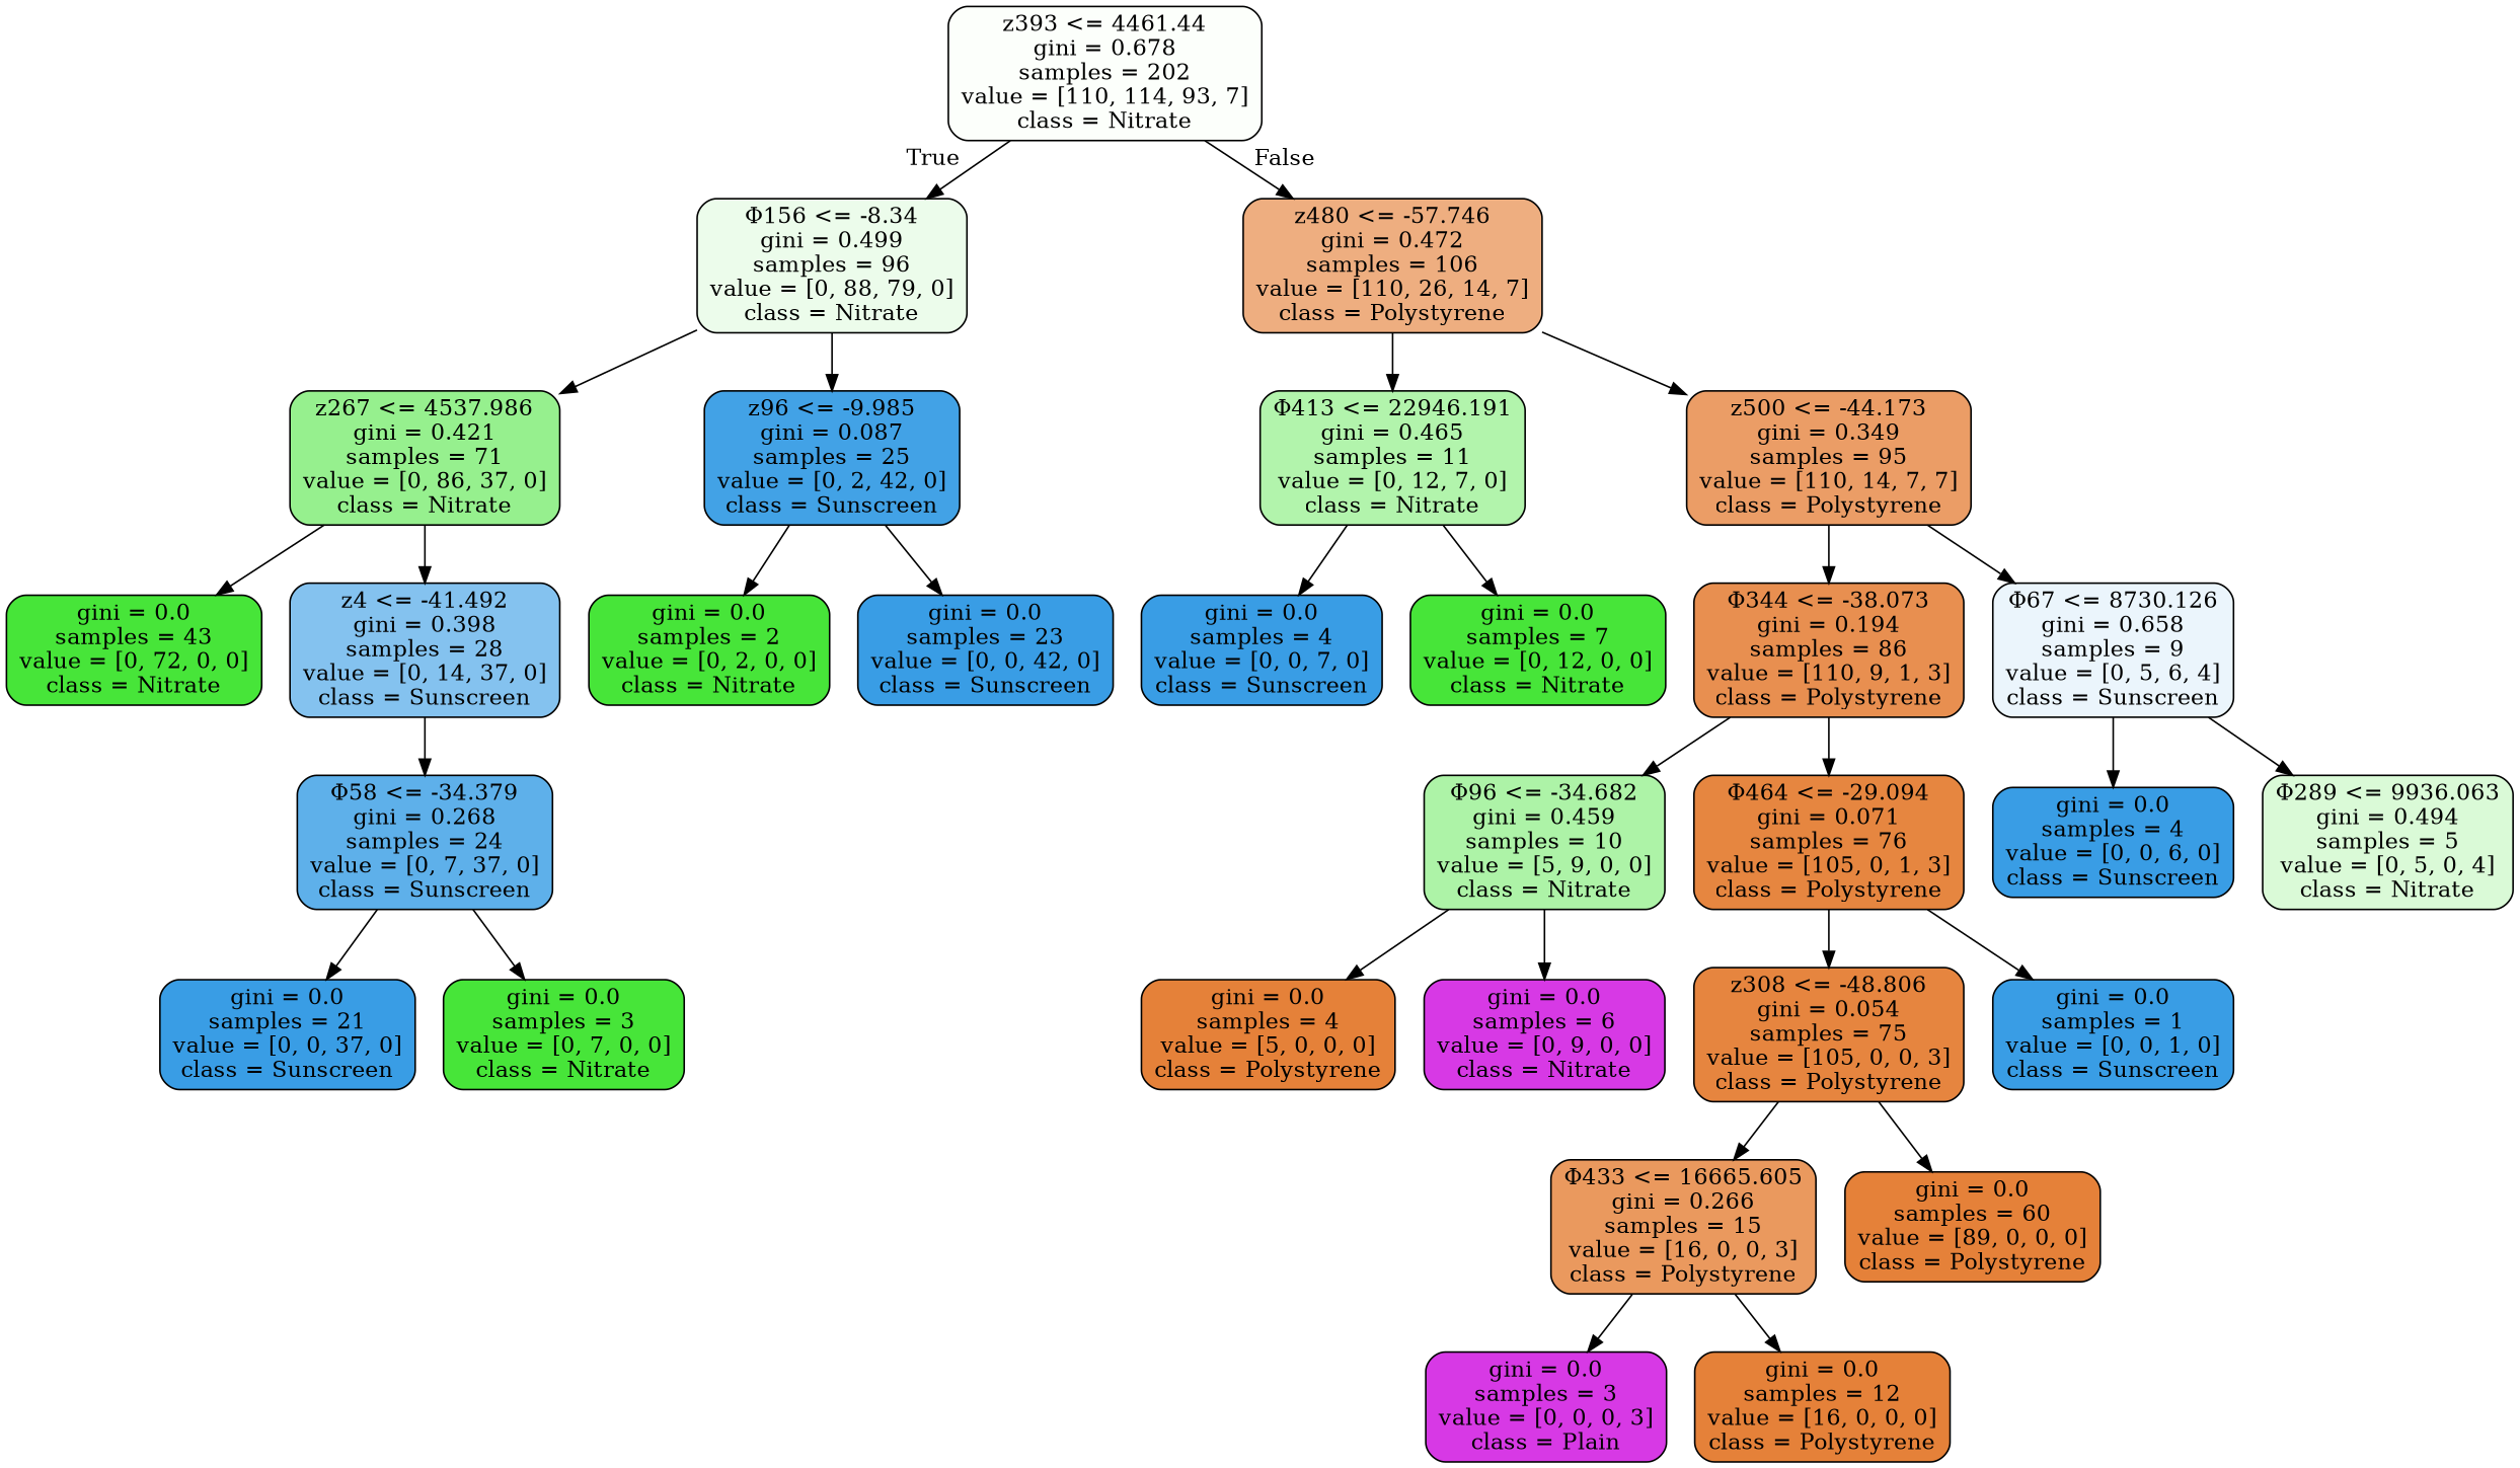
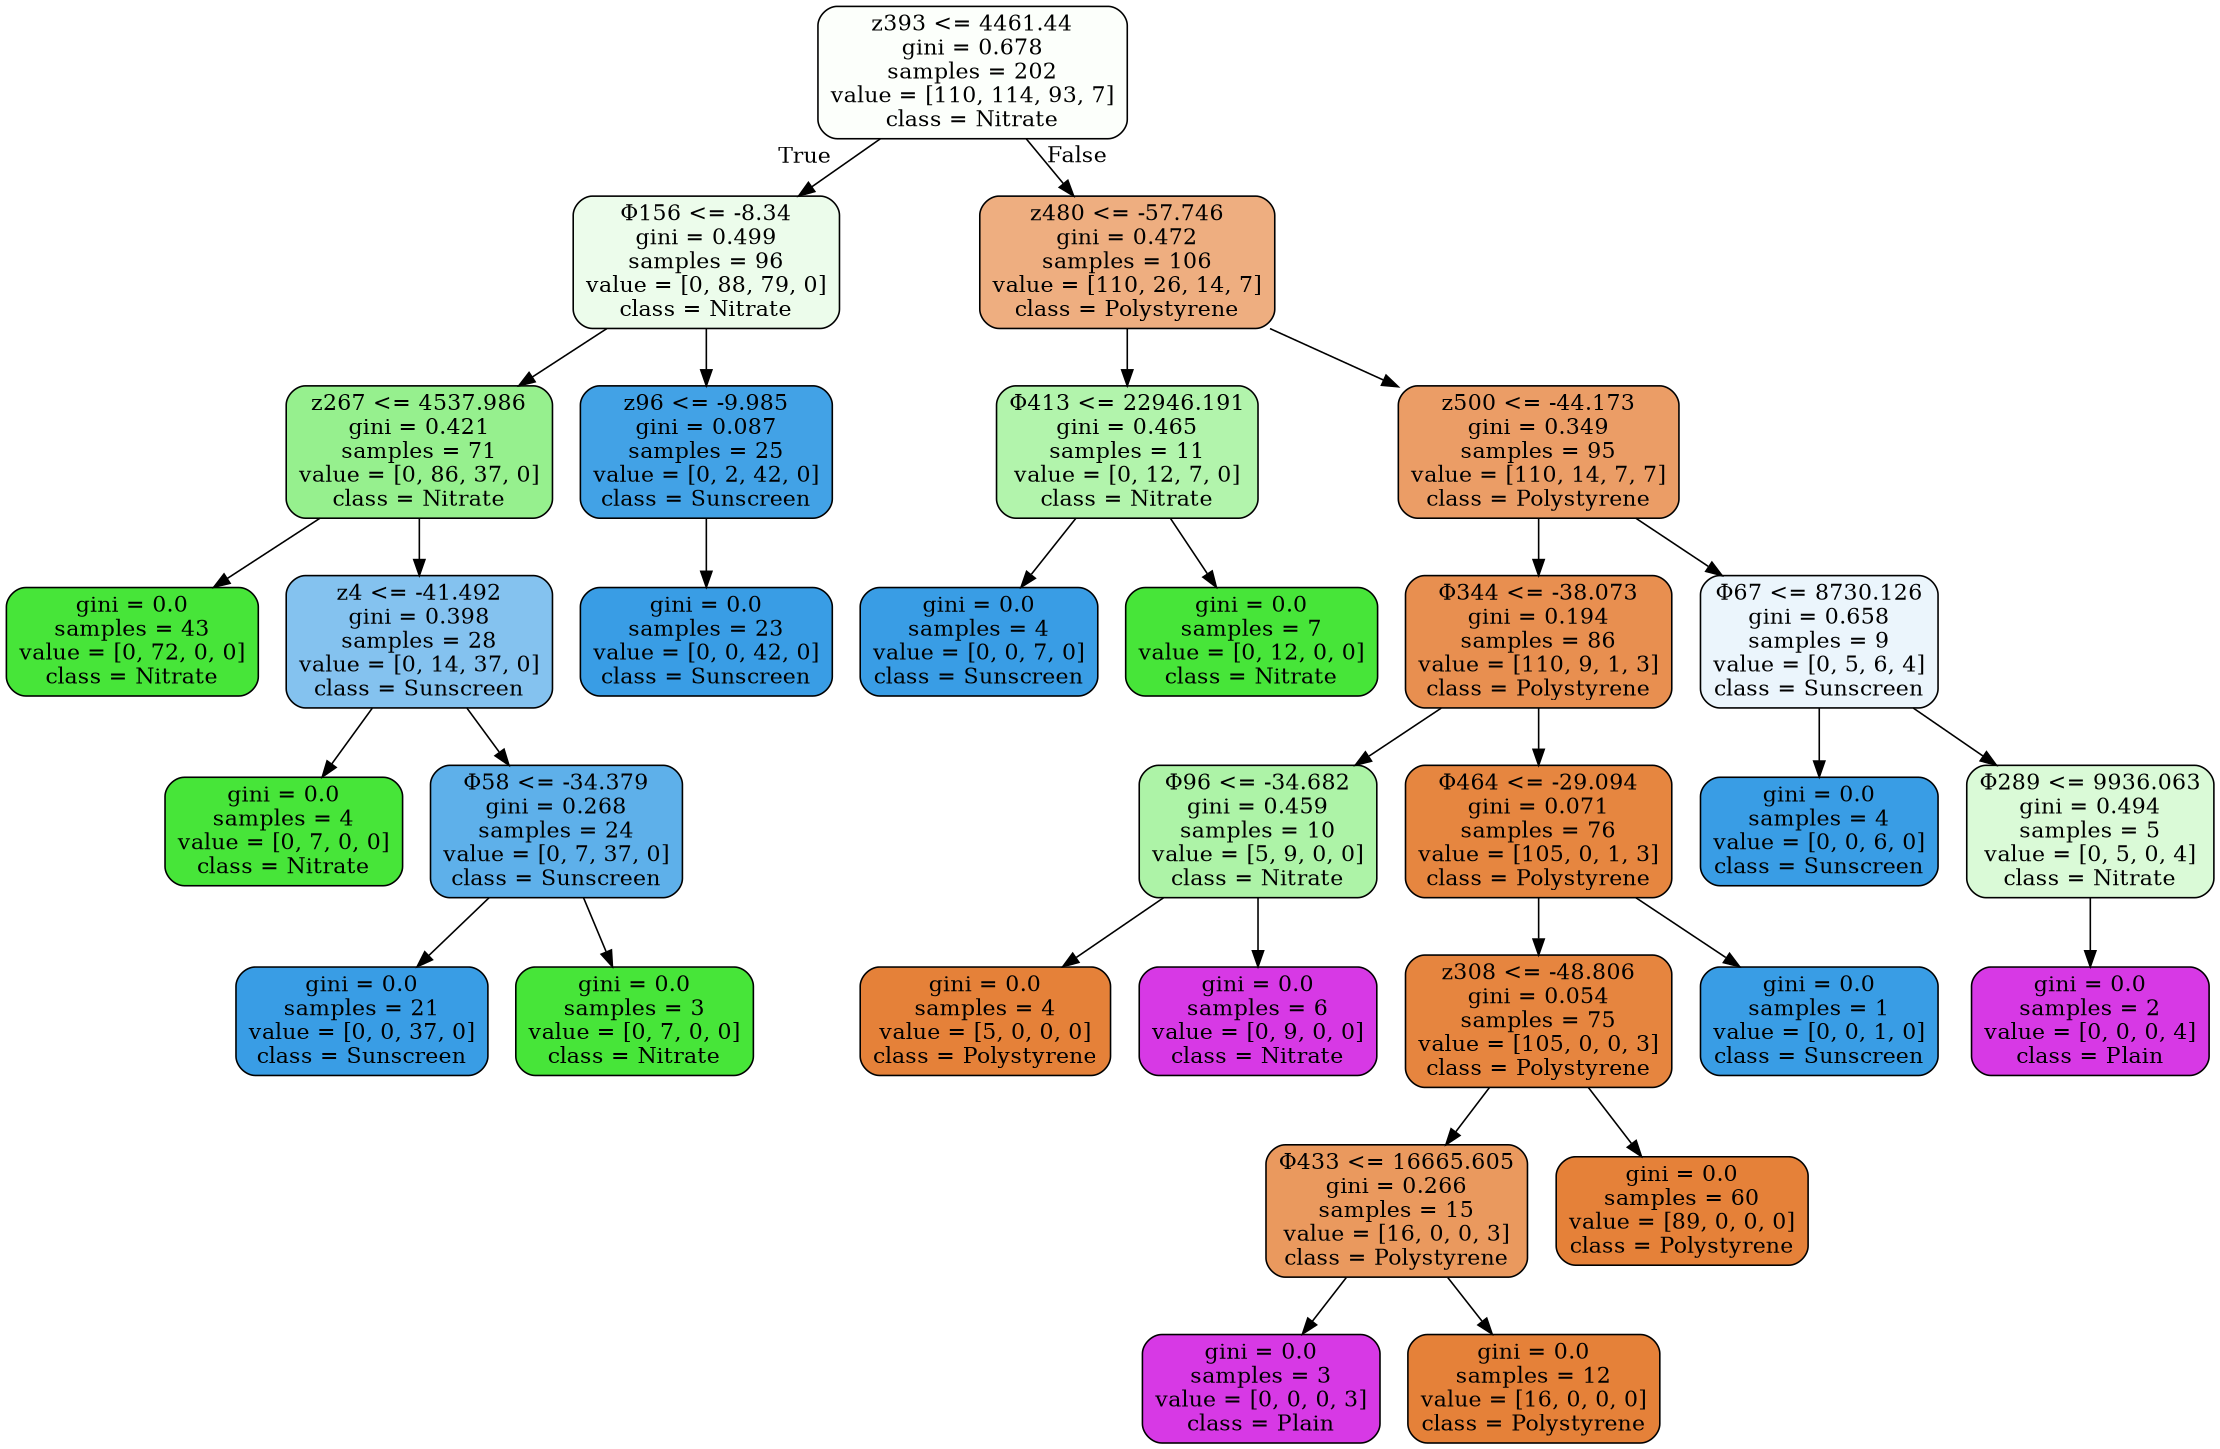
  digraph {
    fontname="DejaVu Serif"
    node [color=black fillcolor="#47e539" fontname="DejaVu Serif" shape=box style="filled, rounded"]
    edge [fontname="DejaVu Serif"]
    n1 [fillcolor="#fcfffb" label="z393 <= 4461.44\ngini = 0.678\nsamples = 202\nvalue = [110, 114, 93, 7]\nclass = Nitrate"]
    n2 [fillcolor="#ecfceb" label="Φ156 <= -8.34\ngini = 0.499\nsamples = 96\nvalue = [0, 88, 79, 0]\nclass = Nitrate"]
    n3 [fillcolor="#eeae80" label="z480 <= -57.746\ngini = 0.472\nsamples = 106\nvalue = [110, 26, 14, 7]\nclass = Polystyrene"]
    n4 [fillcolor="#96f08e" label="z267 <= 4537.986\ngini = 0.421\nsamples = 71\nvalue = [0, 86, 37, 0]\nclass = Nitrate"]
    n5 [fillcolor="#42a2e6" label="z96 <= -9.985\ngini = 0.087\nsamples = 25\nvalue = [0, 2, 42, 0]\nclass = Sunscreen"]
    n6 [fillcolor="#b2f4ac" label="Φ413 <= 22946.191\ngini = 0.465\nsamples = 11\nvalue = [0, 12, 7, 0]\nclass = Nitrate"]
    n7 [fillcolor="#eb9d66" label="z500 <= -44.173\ngini = 0.349\nsamples = 95\nvalue = [110, 14, 7, 7]\nclass = Polystyrene"]
    n8 [label="gini = 0.0\nsamples = 43\nvalue = [0, 72, 0, 0]\nclass = Nitrate"]
    n9 [fillcolor="#84c2ef" label="z4 <= -41.492\ngini = 0.398\nsamples = 28\nvalue = [0, 14, 37, 0]\nclass = Sunscreen"]
-   n10 [label="gini = 0.0\nsamples = 2\nvalue = [0, 2, 0, 0]\nclass = Nitrate"]
    n11 [fillcolor="#399de5" label="gini = 0.0\nsamples = 23\nvalue = [0, 0, 42, 0]\nclass = Sunscreen"]
+   n12 [label="gini = 0.0\nsamples = 4\nvalue = [0, 7, 0, 0]\nclass = Nitrate"]
    n13 [fillcolor="#5eb0ea" label="Φ58 <= -34.379\ngini = 0.268\nsamples = 24\nvalue = [0, 7, 37, 0]\nclass = Sunscreen"]
    n14 [fillcolor="#399de5" label="gini = 0.0\nsamples = 21\nvalue = [0, 0, 37, 0]\nclass = Sunscreen"]
    n15 [label="gini = 0.0\nsamples = 3\nvalue = [0, 7, 0, 0]\nclass = Nitrate"]
    n16 [fillcolor="#399de5" label="gini = 0.0\nsamples = 4\nvalue = [0, 0, 7, 0]\nclass = Sunscreen"]
    n17 [label="gini = 0.0\nsamples = 7\nvalue = [0, 12, 0, 0]\nclass = Nitrate"]
    n18 [fillcolor="#e88f50" label="Φ344 <= -38.073\ngini = 0.194\nsamples = 86\nvalue = [110, 9, 1, 3]\nclass = Polystyrene"]
    n19 [fillcolor="#ebf5fc" label="Φ67 <= 8730.126\ngini = 0.658\nsamples = 9\nvalue = [0, 5, 6, 4]\nclass = Sunscreen"]
    n20 [fillcolor="#adf3a7" label="Φ96 <= -34.682\ngini = 0.459\nsamples = 10\nvalue = [5, 9, 0, 0]\nclass = Nitrate"]
    n21 [fillcolor="#e68640" label="Φ464 <= -29.094\ngini = 0.071\nsamples = 76\nvalue = [105, 0, 1, 3]\nclass = Polystyrene"]
    n22 [fillcolor="#399de5" label="gini = 0.0\nsamples = 4\nvalue = [0, 0, 6, 0]\nclass = Sunscreen"]
    n23 [fillcolor="#dafad7" label="Φ289 <= 9936.063\ngini = 0.494\nsamples = 5\nvalue = [0, 5, 0, 4]\nclass = Nitrate"]
    n24 [fillcolor="#e58139" label="gini = 0.0\nsamples = 4\nvalue = [5, 0, 0, 0]\nclass = Polystyrene"]
    n25 [fillcolor="#d739e5" label="gini = 0.0\nsamples = 6\nvalue = [0, 9, 0, 0]\nclass = Nitrate"]
    n26 [fillcolor="#e6853f" label="z308 <= -48.806\ngini = 0.054\nsamples = 75\nvalue = [105, 0, 0, 3]\nclass = Polystyrene"]
    n27 [fillcolor="#399de5" label="gini = 0.0\nsamples = 1\nvalue = [0, 0, 1, 0]\nclass = Sunscreen"]
    n28 [fillcolor="#ea995e" label="Φ433 <= 16665.605\ngini = 0.266\nsamples = 15\nvalue = [16, 0, 0, 3]\nclass = Polystyrene"]
    n29 [fillcolor="#e58139" label="gini = 0.0\nsamples = 60\nvalue = [89, 0, 0, 0]\nclass = Polystyrene"]
    n30 [fillcolor="#d739e5" label="gini = 0.0\nsamples = 3\nvalue = [0, 0, 0, 3]\nclass = Plain"]
    n31 [fillcolor="#e58139" label="gini = 0.0\nsamples = 12\nvalue = [16, 0, 0, 0]\nclass = Polystyrene"]
+   n32 [fillcolor="#d739e5" label="gini = 0.0\nsamples = 2\nvalue = [0, 0, 0, 4]\nclass = Plain"]
    n1 -> n2 [headlabel=True labelangle=45 labeldistance=2.5]
    n1 -> n3 [headlabel=False labelangle=-45 labeldistance=2.5]
    n2 -> n4
    n2 -> n5
    n3 -> n6
    n3 -> n7
    n4 -> n8
    n4 -> n9
-   n5 -> n10
    n5 -> n11
    n6 -> n16
    n6 -> n17
    n7 -> n18
    n7 -> n19
+   n9 -> n12
    n9 -> n13
    n13 -> n14
    n13 -> n15
    n18 -> n20
    n18 -> n21
    n19 -> n22
    n19 -> n23
    n20 -> n24
    n20 -> n25
    n21 -> n26
    n21 -> n27
+   n23 -> n32
    n26 -> n28
    n26 -> n29
    n28 -> n30
    n28 -> n31
  }
